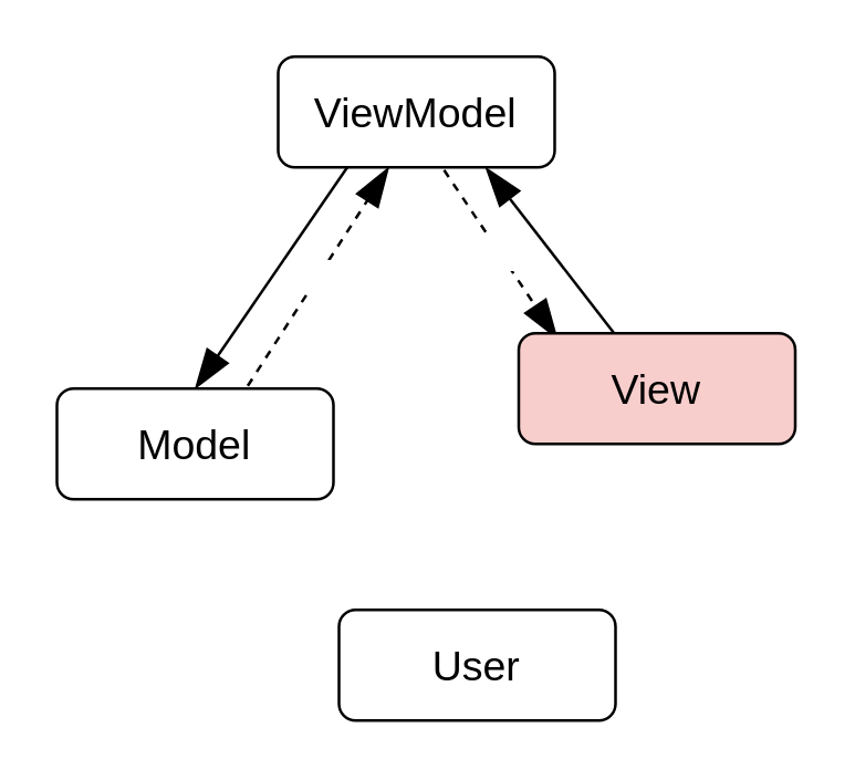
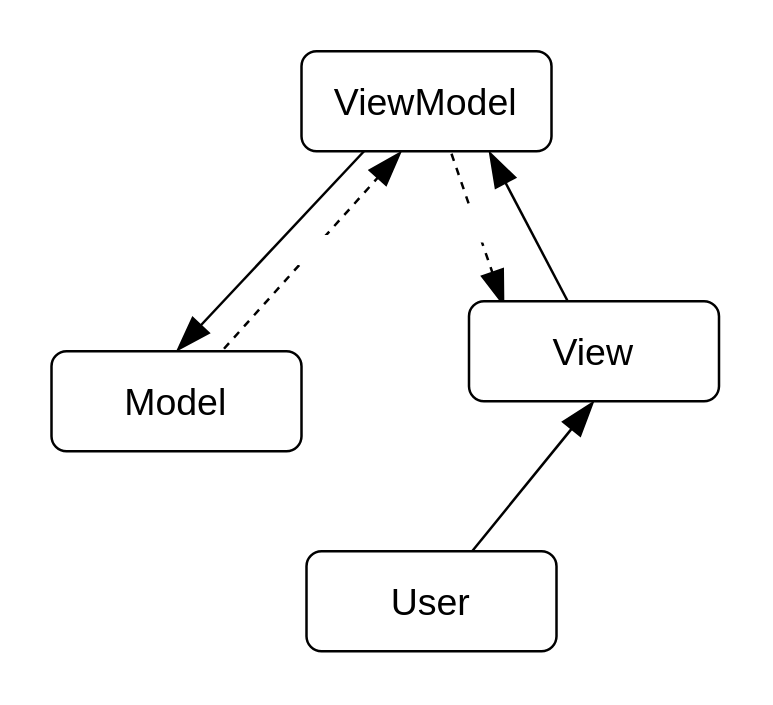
  <mxCell id="0" />
  <mxCell id="1" parent="0" />
  <mxCell id="2" style="edgeStyle=none;html=1;exitX=0.25;exitY=1;exitDx=0;exitDy=0;entryX=0.5;entryY=0;entryDx=0;entryDy=0;fontSize=15;endArrow=blockThin;endFill=1;endSize=12;" parent="1" source="5" target="8" edge="1"><mxGeometry relative="1" as="geometry" /></mxCell>
  <mxCell id="3" style="edgeStyle=none;html=1;exitX=0.6;exitY=1.025;exitDx=0;exitDy=0;entryX=0.14;entryY=0.05;entryDx=0;entryDy=0;entryPerimeter=0;fontSize=15;endArrow=blockThin;endFill=1;endSize=12;exitPerimeter=0;dashed=1;" parent="1" source="5" target="10" edge="1"><mxGeometry relative="1" as="geometry" /></mxCell>
  <mxCell id="4" value="&lt;span style=&quot;font-family: Roboto, RobotoDraft, Helvetica, Arial, sans-serif; text-align: start;&quot;&gt;&lt;font style=&quot;font-size: 10px;&quot; color=&quot;#ffffff&quot;&gt;signed&lt;/font&gt;&lt;/span&gt;" style="edgeLabel;html=1;align=center;verticalAlign=middle;resizable=0;points=[];" vertex="1" connectable="0" parent="3"><mxGeometry x="-0.374" relative="1" as="geometry"><mxPoint x="1" y="10" as="offset" /></mxGeometry></mxCell>
- <mxCell id="5" value="&lt;span style=&quot;font-size: 15px;&quot;&gt;View&lt;/span&gt;&lt;span style=&quot;font-size: 15px;&quot;&gt;Model&lt;/span&gt;" style="rounded=1;whiteSpace=wrap;html=1;" parent="1" vertex="1"><mxGeometry x="100" y="20" width="100" height="40" as="geometry" /></mxCell>
+ <mxCell id="5" value="&lt;span style=&quot;font-size: 15px;&quot;&gt;View&lt;/span&gt;&lt;span style=&quot;font-size: 15px;&quot;&gt;Model&lt;/span&gt;" style="rounded=1;whiteSpace=wrap;html=1;" parent="1" vertex="1"><mxGeometry x="120" y="20" width="100" height="40" as="geometry" /></mxCell>
  <mxCell id="6" style="edgeStyle=none;html=1;exitX=0.69;exitY=-0.025;exitDx=0;exitDy=0;entryX=0.4;entryY=1;entryDx=0;entryDy=0;entryPerimeter=0;fontSize=15;endArrow=blockThin;endFill=1;endSize=12;exitPerimeter=0;dashed=1;" parent="1" source="8" target="5" edge="1"><mxGeometry relative="1" as="geometry" /></mxCell>
  <mxCell id="7" value="&lt;span style=&quot;font-family: Roboto, RobotoDraft, Helvetica, Arial, sans-serif; text-align: start;&quot;&gt;signed&lt;/span&gt;" style="edgeLabel;html=1;align=center;verticalAlign=middle;resizable=0;points=[];fontSize=10;fontColor=#FFFFFF;" vertex="1" connectable="0" parent="6"><mxGeometry x="0.263" y="-5" relative="1" as="geometry"><mxPoint x="-9" y="6" as="offset" /></mxGeometry></mxCell>
  <mxCell id="8" value="&lt;span style=&quot;font-size: 15px;&quot;&gt;Model&lt;/span&gt;" style="rounded=1;whiteSpace=wrap;html=1;" parent="1" vertex="1"><mxGeometry x="20" y="140" width="100" height="40" as="geometry" /></mxCell>
  <mxCell id="9" style="edgeStyle=none;html=1;entryX=0.75;entryY=1;entryDx=0;entryDy=0;endArrow=blockThin;endFill=1;endSize=12;" parent="1" source="10" target="5" edge="1"><mxGeometry relative="1" as="geometry" /></mxCell>
- <mxCell id="10" value="&lt;span style=&quot;font-size: 15px;&quot;&gt;View&lt;/span&gt;" style="rounded=1;whiteSpace=wrap;html=1;fillColor=#f8cecc;" parent="1" vertex="1"><mxGeometry x="187" y="120" width="100" height="40" as="geometry" /></mxCell>
+ <mxCell id="10" value="&lt;span style=&quot;font-size: 15px;&quot;&gt;View&lt;/span&gt;" style="rounded=1;whiteSpace=wrap;html=1;" parent="1" vertex="1"><mxGeometry x="187" y="120" width="100" height="40" as="geometry" /></mxCell>
+ <mxCell id="11" style="edgeStyle=none;html=1;entryX=0.5;entryY=1;entryDx=0;entryDy=0;endArrow=blockThin;endFill=1;endSize=12;" parent="1" source="12" target="10" edge="1"><mxGeometry relative="1" as="geometry"><mxPoint x="237" y="160" as="targetPoint" /></mxGeometry></mxCell>
  <mxCell id="12" value="&lt;font style=&quot;font-size: 15px;&quot;&gt;User&lt;/font&gt;" style="rounded=1;whiteSpace=wrap;html=1;" parent="1" vertex="1"><mxGeometry x="122" y="220" width="100" height="40" as="geometry" /></mxCell>
